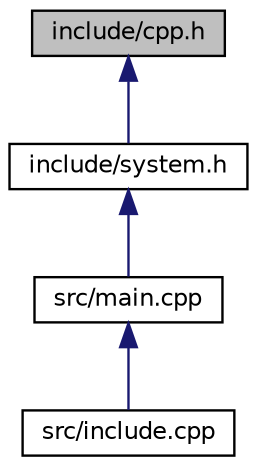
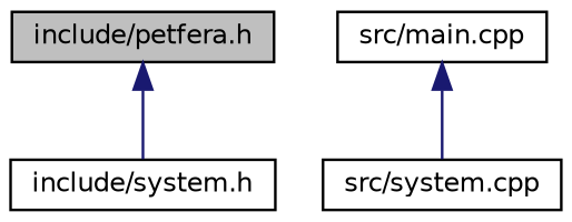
  digraph {
    node [color=black fillcolor=white fontname=Helvetica fontsize=10 shape=record style=filled]
    edge [color=midnightblue dir=back fontname=Helvetica fontsize=10 labelfontname=Helvetica labelfontsize=10 style=solid]
-   n1 [fillcolor=grey75 fontcolor=black height=0.2 label="include/cpp.h" width=0.4]
+   n1 [fillcolor=grey75 fontcolor=black height=0.2 label="include/petfera.h" width=0.4]
    n2 [height=0.2 label="include/system.h" width=0.4]
    n3 [height=0.2 label="src/main.cpp" width=0.4]
-   n4 [height=0.2 label="src/include.cpp" width=0.4]
+   n4 [height=0.2 label="src/system.cpp" width=0.4]
    n1 -> n2
-   n2 -> n3
    n3 -> n4
  }
